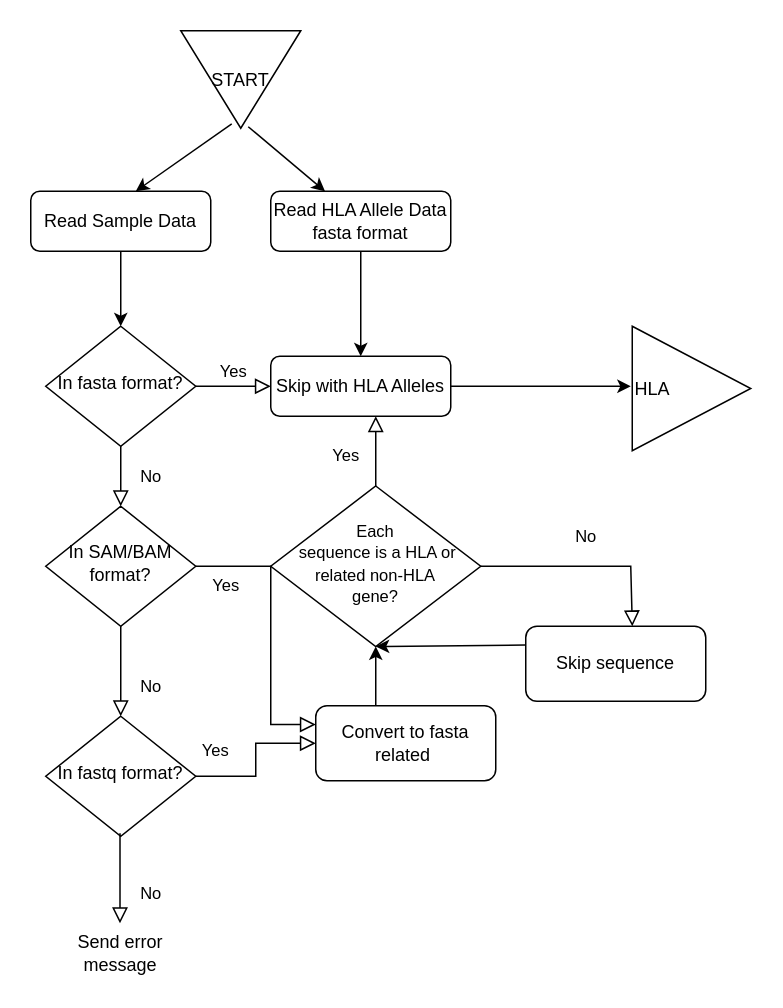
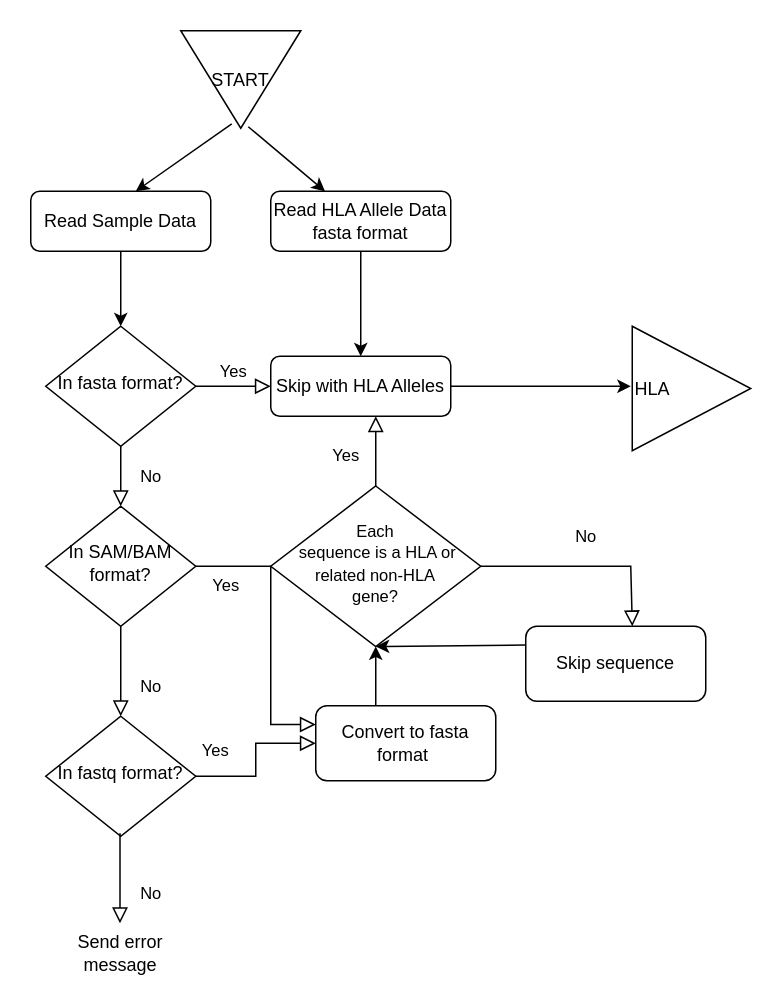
  <mxCell id="0" />
  <mxCell id="1" parent="0" />
  <mxCell id="2" value="Read Sample Data" style="rounded=1;whiteSpace=wrap;html=1;fontSize=12;glass=0;strokeWidth=1;shadow=0;" parent="1" vertex="1"><mxGeometry x="20" y="127" width="120" height="40" as="geometry" /></mxCell>
  <mxCell id="3" value="No" style="rounded=0;html=1;jettySize=auto;orthogonalLoop=1;fontSize=11;endArrow=block;endFill=0;endSize=8;strokeWidth=1;shadow=0;labelBackgroundColor=none;edgeStyle=orthogonalEdgeStyle;" parent="1" source="5" target="9" edge="1"><mxGeometry y="20" relative="1" as="geometry"><mxPoint as="offset" /></mxGeometry></mxCell>
  <mxCell id="4" value="Yes" style="edgeStyle=orthogonalEdgeStyle;rounded=0;html=1;jettySize=auto;orthogonalLoop=1;fontSize=11;endArrow=block;endFill=0;endSize=8;strokeWidth=1;shadow=0;labelBackgroundColor=none;" parent="1" source="5" target="6" edge="1"><mxGeometry y="10" relative="1" as="geometry"><mxPoint as="offset" /></mxGeometry></mxCell>
  <mxCell id="5" value="In fasta format?" style="rhombus;whiteSpace=wrap;html=1;shadow=0;fontFamily=Helvetica;fontSize=12;align=center;strokeWidth=1;spacing=6;spacingTop=-4;" parent="1" vertex="1"><mxGeometry x="30" y="217" width="100" height="80" as="geometry" /></mxCell>
  <mxCell id="6" value="Skip with HLA Alleles" style="rounded=1;whiteSpace=wrap;html=1;fontSize=12;glass=0;strokeWidth=1;shadow=0;" parent="1" vertex="1"><mxGeometry x="180" y="237" width="120" height="40" as="geometry" /></mxCell>
  <mxCell id="7" value="No" style="rounded=0;html=1;jettySize=auto;orthogonalLoop=1;fontSize=11;endArrow=block;endFill=0;endSize=8;strokeWidth=1;shadow=0;labelBackgroundColor=none;edgeStyle=orthogonalEdgeStyle;" parent="1" source="9" edge="1"><mxGeometry x="0.333" y="20" relative="1" as="geometry"><mxPoint as="offset" /><mxPoint x="80" y="477" as="targetPoint" /></mxGeometry></mxCell>
  <mxCell id="8" value="Yes" style="edgeStyle=orthogonalEdgeStyle;rounded=0;html=1;jettySize=auto;orthogonalLoop=1;fontSize=11;endArrow=block;endFill=0;endSize=8;strokeWidth=1;shadow=0;labelBackgroundColor=none;entryX=0;entryY=0.25;entryDx=0;entryDy=0;" parent="1" source="9" edge="1" target="12"><mxGeometry x="-0.784" y="-13" relative="1" as="geometry"><mxPoint as="offset" /><mxPoint x="170" y="430" as="targetPoint" /><Array as="points"><mxPoint x="180" y="377" /><mxPoint x="180" y="483" /></Array></mxGeometry></mxCell>
  <mxCell id="9" value="In SAM/BAM format?" style="rhombus;whiteSpace=wrap;html=1;shadow=0;fontFamily=Helvetica;fontSize=12;align=center;strokeWidth=1;spacing=6;spacingTop=-4;" parent="1" vertex="1"><mxGeometry x="30" y="337" width="100" height="80" as="geometry" /></mxCell>
  <mxCell id="10" value="Read HLA Allele Data&lt;br&gt;fasta format" style="rounded=1;whiteSpace=wrap;html=1;fontSize=12;glass=0;strokeWidth=1;shadow=0;" parent="1" vertex="1"><mxGeometry x="180" y="127" width="120" height="40" as="geometry" /></mxCell>
  <mxCell id="11" value="In fastq format?" style="rhombus;whiteSpace=wrap;html=1;shadow=0;fontFamily=Helvetica;fontSize=12;align=center;strokeWidth=1;spacing=6;spacingTop=-4;" parent="1" vertex="1"><mxGeometry x="30" y="477" width="100" height="80" as="geometry" /></mxCell>
- <mxCell id="12" value="Convert to fasta related&amp;nbsp;" style="rounded=1;whiteSpace=wrap;html=1;fontSize=12;glass=0;strokeWidth=1;shadow=0;" parent="1" vertex="1"><mxGeometry x="210" y="470" width="120" height="50" as="geometry" /></mxCell>
+ <mxCell id="12" value="Convert to fasta format&amp;nbsp;" style="rounded=1;whiteSpace=wrap;html=1;fontSize=12;glass=0;strokeWidth=1;shadow=0;" parent="1" vertex="1"><mxGeometry x="210" y="470" width="120" height="50" as="geometry" /></mxCell>
  <mxCell id="13" value="Yes" style="edgeStyle=orthogonalEdgeStyle;rounded=0;html=1;jettySize=auto;orthogonalLoop=1;fontSize=11;endArrow=block;endFill=0;endSize=8;strokeWidth=1;shadow=0;labelBackgroundColor=none;entryX=0;entryY=0.5;entryDx=0;entryDy=0;exitX=1;exitY=0.5;exitDx=0;exitDy=0;" parent="1" edge="1" target="12" source="11"><mxGeometry x="-0.742" y="17" relative="1" as="geometry"><mxPoint as="offset" /><mxPoint x="140" y="517" as="sourcePoint" /><mxPoint x="170" y="440" as="targetPoint" /><Array as="points"><mxPoint x="170" y="517" /><mxPoint x="170" y="495" /></Array></mxGeometry></mxCell>
  <mxCell id="14" value="" style="endArrow=classic;html=1;rounded=0;entryX=0.5;entryY=1;entryDx=0;entryDy=0;" parent="1" edge="1" target="26"><mxGeometry width="50" height="50" relative="1" as="geometry"><mxPoint x="250" y="470" as="sourcePoint" /><mxPoint x="259.96" y="397.52" as="targetPoint" /></mxGeometry></mxCell>
  <mxCell id="15" value="" style="endArrow=classic;html=1;rounded=0;exitX=0.5;exitY=1;exitDx=0;exitDy=0;" parent="1" source="10" target="6" edge="1"><mxGeometry width="50" height="50" relative="1" as="geometry"><mxPoint x="300" y="197" as="sourcePoint" /><mxPoint x="350" y="147" as="targetPoint" /></mxGeometry></mxCell>
  <mxCell id="16" value="" style="endArrow=classic;html=1;rounded=0;exitX=0.5;exitY=1;exitDx=0;exitDy=0;entryX=0.5;entryY=0;entryDx=0;entryDy=0;" parent="1" source="2" target="5" edge="1"><mxGeometry width="50" height="50" relative="1" as="geometry"><mxPoint x="250" y="467" as="sourcePoint" /><mxPoint x="300" y="417" as="targetPoint" /></mxGeometry></mxCell>
  <mxCell id="17" value="" style="endArrow=classic;html=1;rounded=0;exitX=1;exitY=0.5;exitDx=0;exitDy=0;" parent="1" source="6" edge="1"><mxGeometry width="50" height="50" relative="1" as="geometry"><mxPoint x="310" y="257" as="sourcePoint" /><mxPoint x="420" y="257" as="targetPoint" /></mxGeometry></mxCell>
  <mxCell id="18" value="HLA" style="triangle;whiteSpace=wrap;html=1;align=left;" parent="1" vertex="1"><mxGeometry x="421" y="217" width="79" height="83" as="geometry" /></mxCell>
  <mxCell id="19" value="START" style="triangle;whiteSpace=wrap;html=1;direction=south;" parent="1" vertex="1"><mxGeometry x="120" y="20" width="80" height="65" as="geometry" /></mxCell>
  <mxCell id="20" value="" style="endArrow=classic;html=1;rounded=0;exitX=0.954;exitY=0.575;exitDx=0;exitDy=0;exitPerimeter=0;" parent="1" source="19" edge="1"><mxGeometry width="50" height="50" relative="1" as="geometry"><mxPoint x="155" y="74" as="sourcePoint" /><mxPoint x="90" y="127" as="targetPoint" /></mxGeometry></mxCell>
  <mxCell id="21" value="" style="endArrow=classic;html=1;rounded=0;" parent="1" target="10" edge="1"><mxGeometry width="50" height="50" relative="1" as="geometry"><mxPoint x="165" y="84" as="sourcePoint" /><mxPoint x="100" y="137" as="targetPoint" /></mxGeometry></mxCell>
  <mxCell id="22" value="No" style="rounded=0;html=1;jettySize=auto;orthogonalLoop=1;fontSize=11;endArrow=block;endFill=0;endSize=8;strokeWidth=1;shadow=0;labelBackgroundColor=none;edgeStyle=orthogonalEdgeStyle;" parent="1" edge="1"><mxGeometry x="0.333" y="20" relative="1" as="geometry"><mxPoint as="offset" /><mxPoint x="79.5" y="615" as="targetPoint" /><mxPoint x="79.5" y="555" as="sourcePoint" /></mxGeometry></mxCell>
  <mxCell id="23" value="Send error message" style="text;html=1;strokeColor=none;fillColor=none;align=center;verticalAlign=middle;whiteSpace=wrap;rounded=0;" parent="1" vertex="1"><mxGeometry x="50" y="620" width="60" height="30" as="geometry" /></mxCell>
  <mxCell id="24" value="No" style="rounded=0;html=1;jettySize=auto;orthogonalLoop=1;fontSize=11;endArrow=block;endFill=0;endSize=8;strokeWidth=1;shadow=0;labelBackgroundColor=none;edgeStyle=orthogonalEdgeStyle;exitX=1;exitY=0.5;exitDx=0;exitDy=0;entryX=0.592;entryY=0;entryDx=0;entryDy=0;entryPerimeter=0;" edge="1" parent="1" source="26" target="25"><mxGeometry y="20" relative="1" as="geometry"><mxPoint as="offset" /><mxPoint x="310" y="377" as="sourcePoint" /><mxPoint x="420" y="410" as="targetPoint" /><Array as="points"><mxPoint x="420" y="377" /></Array></mxGeometry></mxCell>
  <mxCell id="25" value="Skip sequence" style="rounded=1;whiteSpace=wrap;html=1;fontSize=12;glass=0;strokeWidth=1;shadow=0;" vertex="1" parent="1"><mxGeometry x="350" y="417" width="120" height="50" as="geometry" /></mxCell>
  <mxCell id="26" value="&lt;font style=&quot;font-size: 11px;&quot;&gt;Each&lt;br&gt;&amp;nbsp;sequence is a HLA or related non-HLA &lt;br&gt;gene?&lt;/font&gt;" style="rhombus;whiteSpace=wrap;html=1;shadow=0;fontFamily=Helvetica;fontSize=12;align=center;strokeWidth=1;spacing=6;spacingTop=-4;" vertex="1" parent="1"><mxGeometry x="180" y="323.5" width="140" height="107" as="geometry" /></mxCell>
  <mxCell id="27" value="Yes" style="rounded=0;html=1;jettySize=auto;orthogonalLoop=1;fontSize=11;endArrow=block;endFill=0;endSize=8;strokeWidth=1;shadow=0;labelBackgroundColor=none;edgeStyle=orthogonalEdgeStyle;exitX=0.5;exitY=0;exitDx=0;exitDy=0;" edge="1" parent="1" source="26" target="6"><mxGeometry x="-0.1" y="20" relative="1" as="geometry"><mxPoint as="offset" /><mxPoint x="150" y="277" as="targetPoint" /><mxPoint x="250" y="330" as="sourcePoint" /><Array as="points"><mxPoint x="250" y="290" /><mxPoint x="250" y="290" /></Array></mxGeometry></mxCell>
  <mxCell id="28" value="" style="endArrow=classic;html=1;rounded=0;entryX=0.5;entryY=1;entryDx=0;entryDy=0;exitX=0;exitY=0.25;exitDx=0;exitDy=0;" edge="1" parent="1" source="25" target="26"><mxGeometry width="50" height="50" relative="1" as="geometry"><mxPoint x="350" y="417" as="sourcePoint" /><mxPoint x="310" y="417" as="targetPoint" /></mxGeometry></mxCell>
